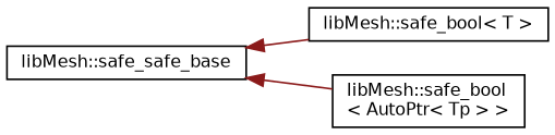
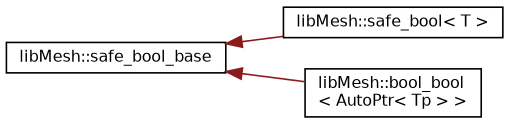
  digraph {
    rankdir=LR
    node [color=black fillcolor=white fontname=Helvetica fontsize=10 shape=record style=filled]
    edge [color=firebrick4 dir=back fontname=Helvetica fontsize=10 labelfontname=Helvetica labelfontsize=10 style=solid]
-   n1 [height=0.2 label="libMesh::safe_safe_base" width=0.4]
+   n1 [height=0.2 label="libMesh::safe_bool_base" width=0.4]
    n2 [height=0.2 label="libMesh::safe_bool\< T \>" width=0.4]
-   n3 [height=0.2 label="libMesh::safe_bool\l\< AutoPtr\< Tp \> \>" width=0.4]
+   n3 [height=0.2 label="libMesh::bool_bool\l\< AutoPtr\< Tp \> \>" width=0.4]
    n1 -> n2
    n1 -> n3
  }
